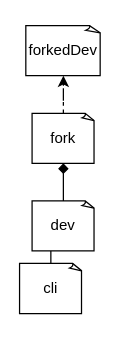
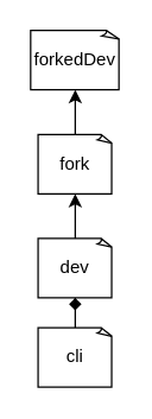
  <mxCell id="0" />
  <mxCell id="1" parent="0" />
  <mxCell id="2" value="" style="edgeStyle=orthogonalEdgeStyle;rounded=0;orthogonalLoop=1;jettySize=auto;html=1;endArrow=diamond;" edge="1" parent="1" source="3" target="5"><mxGeometry relative="1" as="geometry" /></mxCell>
- <mxCell id="3" value="cli" style="whiteSpace=wrap;html=1;shape=mxgraph.basic.document" vertex="1" parent="1"><mxGeometry x="15" y="210" width="50" height="40" as="geometry" /></mxCell>
- <mxCell id="4" value="" style="edgeStyle=orthogonalEdgeStyle;rounded=0;orthogonalLoop=1;jettySize=auto;html=1;endArrow=diamond;" edge="1" parent="1" source="5" target="7"><mxGeometry relative="1" as="geometry" /></mxCell>
+ <mxCell id="3" value="cli" style="whiteSpace=wrap;html=1;shape=mxgraph.basic.document" vertex="1" parent="1"><mxGeometry x="25" y="220" width="50" height="40" as="geometry" /></mxCell>
+ <mxCell id="4" value="" style="edgeStyle=orthogonalEdgeStyle;rounded=0;orthogonalLoop=1;jettySize=auto;html=1;" edge="1" parent="1" source="5" target="7"><mxGeometry relative="1" as="geometry" /></mxCell>
  <mxCell id="5" value="dev" style="whiteSpace=wrap;html=1;shape=mxgraph.basic.document" vertex="1" parent="1"><mxGeometry x="25" y="160" width="50" height="40" as="geometry" /></mxCell>
- <mxCell id="6" value="" style="edgeStyle=orthogonalEdgeStyle;rounded=0;orthogonalLoop=1;jettySize=auto;html=1;dashed=1;" edge="1" parent="1" source="7" target="8"><mxGeometry relative="1" as="geometry" /></mxCell>
+ <mxCell id="6" value="" style="edgeStyle=orthogonalEdgeStyle;rounded=0;orthogonalLoop=1;jettySize=auto;html=1;" edge="1" parent="1" source="7" target="8"><mxGeometry relative="1" as="geometry" /></mxCell>
  <mxCell id="7" value="fork" style="whiteSpace=wrap;html=1;shape=mxgraph.basic.document" vertex="1" parent="1"><mxGeometry x="25" y="90" width="50" height="40" as="geometry" /></mxCell>
  <mxCell id="8" value="forkedDev" style="whiteSpace=wrap;html=1;shape=mxgraph.basic.document" vertex="1" parent="1"><mxGeometry x="20" y="20" width="60" height="40" as="geometry" /></mxCell>
